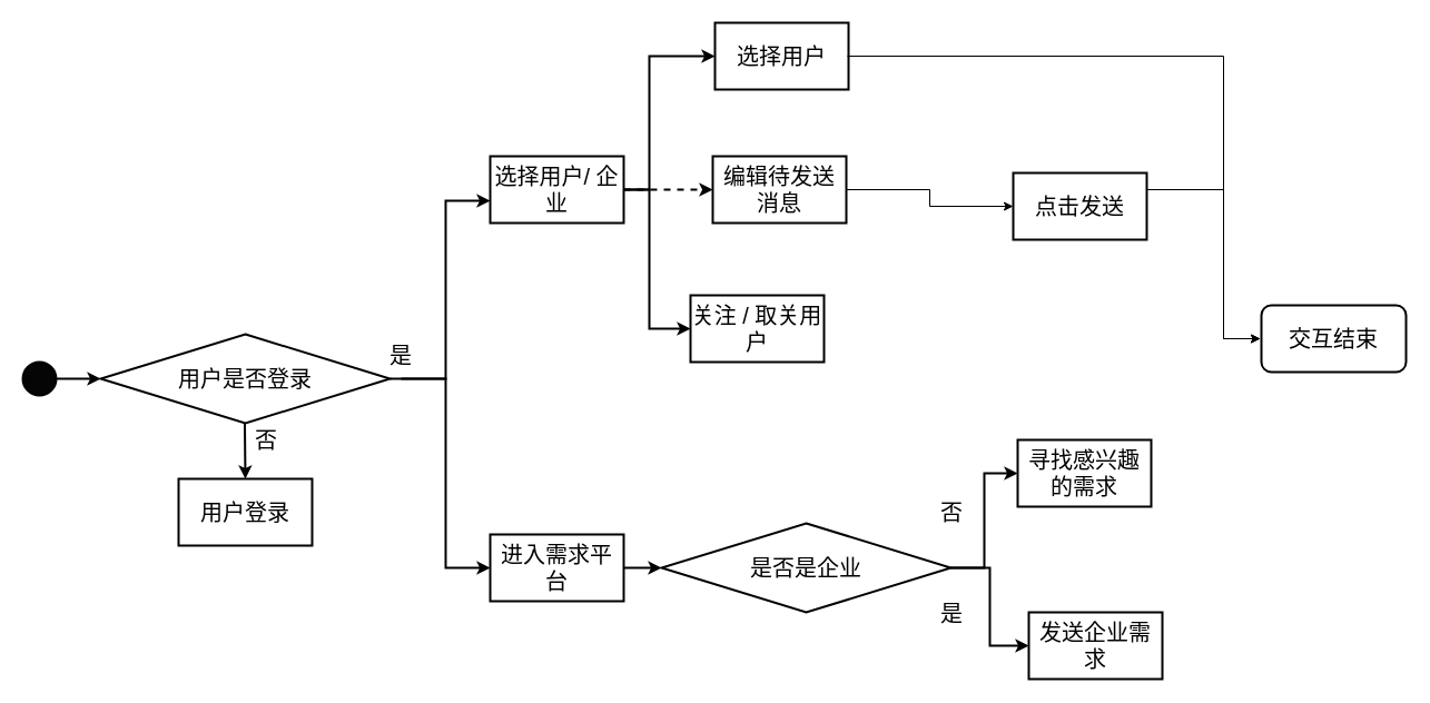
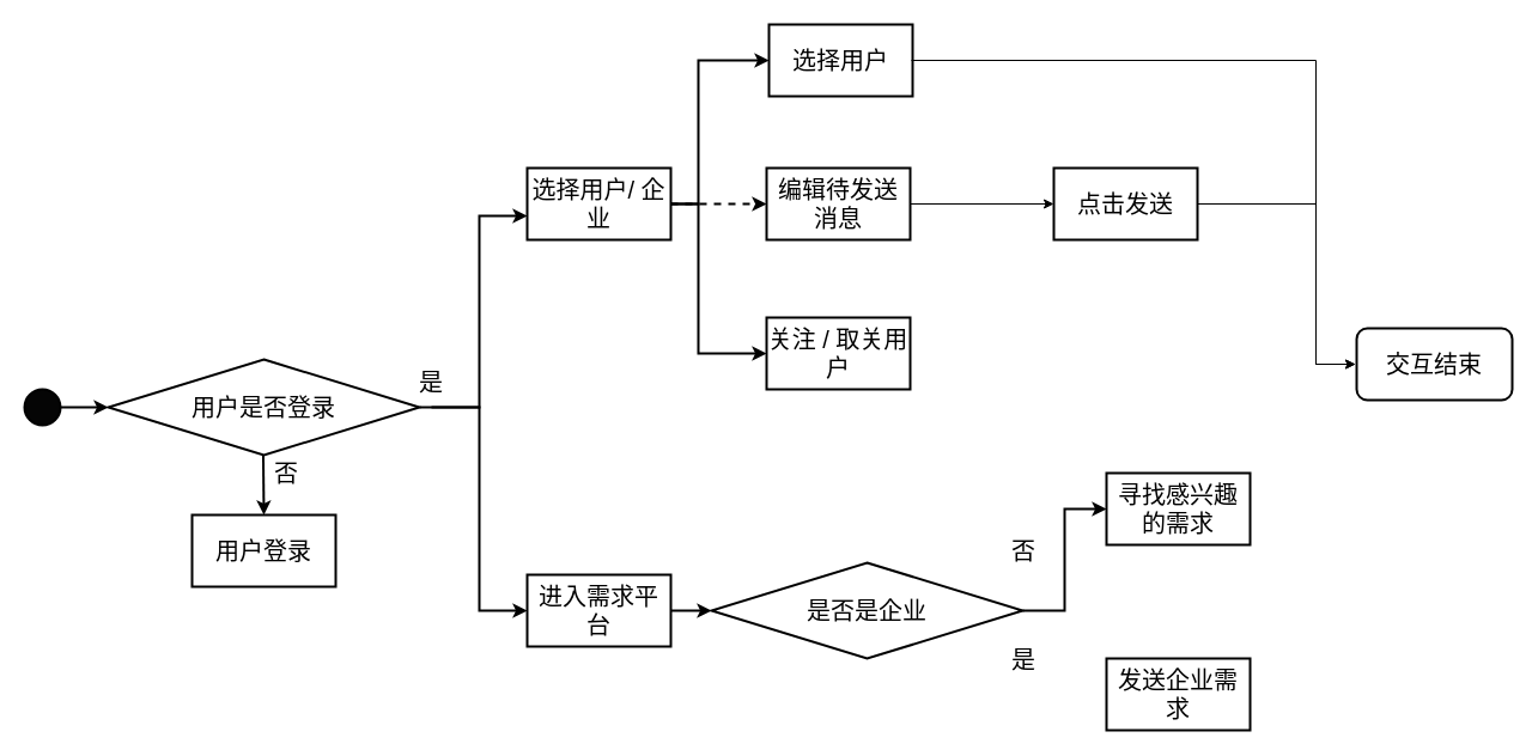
  <mxCell id="0" />
  <mxCell id="1" parent="0" />
  <mxCell id="2" value="" style="ellipse;whiteSpace=wrap;html=1;aspect=fixed;fillColor=#050505;strokeWidth=2;" vertex="1" parent="1"><mxGeometry x="20" y="325" width="30" height="30" as="geometry" /></mxCell>
  <mxCell id="3" value="" style="group;strokeWidth=2;" vertex="1" connectable="0" parent="1"><mxGeometry x="90" y="300" width="300" height="80" as="geometry" /></mxCell>
  <mxCell id="4" value="&lt;font style=&quot;font-size: 20px;&quot;&gt;用户是否登录&lt;/font&gt;" style="rhombus;whiteSpace=wrap;html=1;strokeWidth=2;" vertex="1" parent="3"><mxGeometry width="260" height="80" as="geometry" /></mxCell>
  <mxCell id="5" value="&lt;font style=&quot;font-size: 20px;&quot;&gt;是&lt;/font&gt;" style="text;html=1;align=center;verticalAlign=middle;whiteSpace=wrap;rounded=0;strokeWidth=2;" vertex="1" parent="3"><mxGeometry x="240" y="4" width="60" height="30" as="geometry" /></mxCell>
  <mxCell id="6" value="" style="group;strokeWidth=2;" vertex="1" connectable="0" parent="1"><mxGeometry x="160" y="430" width="120" height="60" as="geometry" /></mxCell>
  <mxCell id="7" value="&lt;font style=&quot;font-size: 20px;&quot;&gt;用户登录&lt;/font&gt;" style="rounded=0;whiteSpace=wrap;html=1;strokeWidth=2;" vertex="1" parent="6"><mxGeometry width="120" height="60" as="geometry" /></mxCell>
  <mxCell id="8" value="" style="endArrow=classic;html=1;rounded=0;entryX=0.5;entryY=0;entryDx=0;entryDy=0;strokeWidth=2;" edge="1" parent="1" target="7"><mxGeometry width="50" height="50" relative="1" as="geometry"><mxPoint x="219.47" y="380" as="sourcePoint" /><mxPoint x="559.47" y="540" as="targetPoint" /></mxGeometry></mxCell>
  <mxCell id="9" value="&lt;font style=&quot;font-size: 20px;&quot;&gt;否&lt;/font&gt;" style="text;html=1;align=center;verticalAlign=middle;whiteSpace=wrap;rounded=0;strokeWidth=2;" vertex="1" parent="1"><mxGeometry x="209.47" y="380" width="60" height="30" as="geometry" /></mxCell>
  <mxCell id="10" value="" style="endArrow=classic;html=1;rounded=0;exitX=1;exitY=0.5;exitDx=0;exitDy=0;entryX=0;entryY=0.5;entryDx=0;entryDy=0;strokeWidth=2;" edge="1" parent="1" source="2" target="4"><mxGeometry width="50" height="50" relative="1" as="geometry"><mxPoint x="360" y="490" as="sourcePoint" /><mxPoint x="410" y="440" as="targetPoint" /></mxGeometry></mxCell>
  <mxCell id="11" value="" style="group;strokeWidth=2;" vertex="1" connectable="0" parent="1"><mxGeometry x="440" y="140" width="120" height="60" as="geometry" /></mxCell>
  <mxCell id="12" style="edgeStyle=orthogonalEdgeStyle;rounded=0;orthogonalLoop=1;jettySize=auto;html=1;exitX=0;exitY=0.5;exitDx=0;exitDy=0;strokeWidth=2;" edge="1" parent="11" source="13"><mxGeometry relative="1" as="geometry"><mxPoint x="0.316" y="29.895" as="targetPoint" /></mxGeometry></mxCell>
  <mxCell id="13" value="&lt;font style=&quot;font-size: 20px;&quot;&gt;选择用户/ 企业&lt;/font&gt;" style="rounded=0;whiteSpace=wrap;html=1;strokeWidth=2;" vertex="1" parent="11"><mxGeometry width="120" height="60" as="geometry" /></mxCell>
  <mxCell id="14" style="edgeStyle=orthogonalEdgeStyle;rounded=0;orthogonalLoop=1;jettySize=auto;html=1;exitX=1;exitY=0.5;exitDx=0;exitDy=0;strokeWidth=2;" edge="1" parent="11"><mxGeometry relative="1" as="geometry"><mxPoint y="40" as="targetPoint" /><mxPoint x="-80" y="199.95" as="sourcePoint" /><Array as="points"><mxPoint x="-40" y="200" /><mxPoint x="-40" y="40" /></Array></mxGeometry></mxCell>
  <mxCell id="15" value="" style="group;strokeWidth=2;" vertex="1" connectable="0" parent="1"><mxGeometry x="642" y="20" width="120" height="60" as="geometry" /></mxCell>
  <mxCell id="16" value="&lt;font style=&quot;font-size: 20px;&quot;&gt;选择用户&lt;/font&gt;" style="rounded=0;whiteSpace=wrap;html=1;strokeWidth=2;" vertex="1" parent="15"><mxGeometry width="120" height="60" as="geometry" /></mxCell>
  <mxCell id="17" value="" style="group;strokeWidth=2;" vertex="1" connectable="0" parent="1"><mxGeometry x="440" y="480" width="120" height="60" as="geometry" /></mxCell>
  <mxCell id="18" style="edgeStyle=orthogonalEdgeStyle;rounded=0;orthogonalLoop=1;jettySize=auto;html=1;exitX=1;exitY=0.5;exitDx=0;exitDy=0;strokeWidth=2;" edge="1" parent="17" source="19"><mxGeometry relative="1" as="geometry"><mxPoint x="154" y="30.25" as="targetPoint" /></mxGeometry></mxCell>
  <mxCell id="19" value="&lt;font style=&quot;font-size: 20px;&quot;&gt;进入需求平台&lt;/font&gt;" style="rounded=0;whiteSpace=wrap;html=1;strokeWidth=2;" vertex="1" parent="17"><mxGeometry width="120" height="60" as="geometry" /></mxCell>
  <mxCell id="20" value="" style="group;strokeWidth=2;" vertex="1" connectable="0" parent="1"><mxGeometry x="594" y="470" width="260" height="80" as="geometry" /></mxCell>
  <mxCell id="21" value="&lt;font style=&quot;font-size: 20px;&quot;&gt;是否是企业&lt;/font&gt;" style="rhombus;whiteSpace=wrap;html=1;strokeWidth=2;" vertex="1" parent="20"><mxGeometry width="260" height="80" as="geometry" /></mxCell>
  <mxCell id="22" value="" style="group;strokeWidth=2;" vertex="1" connectable="0" parent="1"><mxGeometry x="640" y="140" width="120" height="60" as="geometry" /></mxCell>
  <mxCell id="23" value="&lt;font style=&quot;font-size: 20px;&quot;&gt;编辑待发送消息&lt;/font&gt;" style="rounded=0;whiteSpace=wrap;html=1;strokeWidth=2;" vertex="1" parent="22"><mxGeometry width="120" height="60" as="geometry" /></mxCell>
  <mxCell id="24" value="&lt;font style=&quot;font-size: 20px;&quot;&gt;交互结束&lt;/font&gt;" style="rounded=1;whiteSpace=wrap;html=1;strokeWidth=2;" vertex="1" parent="1"><mxGeometry x="1133" y="274" width="130" height="60" as="geometry" /></mxCell>
- <mxCell id="25" value="&lt;font style=&quot;font-size: 20px;&quot;&gt;寻找感兴趣的需求&lt;/font&gt;" style="rounded=0;whiteSpace=wrap;html=1;strokeWidth=2;" vertex="1" parent="1"><mxGeometry x="914" y="395" width="120" height="60" as="geometry" /></mxCell>
+ <mxCell id="25" value="&lt;font style=&quot;font-size: 20px;&quot;&gt;寻找感兴趣的需求&lt;/font&gt;" style="rounded=0;whiteSpace=wrap;html=1;strokeWidth=2;" vertex="1" parent="1"><mxGeometry x="924" y="395" width="120" height="60" as="geometry" /></mxCell>
  <mxCell id="26" value="&lt;font style=&quot;font-size: 20px;&quot;&gt;发送企业需求&lt;/font&gt;" style="rounded=0;whiteSpace=wrap;html=1;strokeWidth=2;" vertex="1" parent="1"><mxGeometry x="924" y="550" width="120" height="60" as="geometry" /></mxCell>
  <mxCell id="27" value="" style="endArrow=classic;html=1;rounded=0;entryX=0;entryY=0.5;entryDx=0;entryDy=0;strokeWidth=2;" edge="1" parent="1" target="19"><mxGeometry width="50" height="50" relative="1" as="geometry"><mxPoint x="350" y="340" as="sourcePoint" /><mxPoint x="330" y="570" as="targetPoint" /><Array as="points"><mxPoint x="400" y="340" /><mxPoint x="400" y="510" /></Array></mxGeometry></mxCell>
- <mxCell id="28" value="&lt;font style=&quot;font-size: 20px;&quot;&gt;关注 / 取关用户&lt;/font&gt;" style="rounded=0;whiteSpace=wrap;html=1;strokeWidth=2;" vertex="1" parent="1"><mxGeometry x="620" y="265" width="120" height="60" as="geometry" /></mxCell>
+ <mxCell id="28" value="&lt;font style=&quot;font-size: 20px;&quot;&gt;关注 / 取关用户&lt;/font&gt;" style="rounded=0;whiteSpace=wrap;html=1;strokeWidth=2;" vertex="1" parent="1"><mxGeometry x="640" y="265" width="120" height="60" as="geometry" /></mxCell>
  <mxCell id="29" style="edgeStyle=orthogonalEdgeStyle;rounded=0;orthogonalLoop=1;jettySize=auto;html=1;exitX=1;exitY=0.5;exitDx=0;exitDy=0;entryX=0;entryY=0.5;entryDx=0;entryDy=0;" edge="1" parent="1" source="30"><mxGeometry relative="1" as="geometry"><mxPoint x="1043" y="170" as="sourcePoint" /><mxPoint x="1132" y="304" as="targetPoint" /><Array as="points"><mxPoint x="1099" y="170" /><mxPoint x="1099" y="304" /></Array></mxGeometry></mxCell>
- <mxCell id="30" value="&lt;font style=&quot;font-size: 20px;&quot;&gt;点击发送&lt;/font&gt;" style="rounded=0;whiteSpace=wrap;html=1;strokeWidth=2;" vertex="1" parent="1"><mxGeometry x="910" y="155" width="120" height="60" as="geometry" /></mxCell>
- <mxCell id="31" style="edgeStyle=orthogonalEdgeStyle;rounded=0;orthogonalLoop=1;jettySize=auto;html=1;exitX=1;exitY=0.5;exitDx=0;exitDy=0;entryX=0;entryY=0.5;entryDx=0;entryDy=0;strokeWidth=2;" edge="1" parent="1" source="21" target="26"><mxGeometry relative="1" as="geometry"><mxPoint x="902" y="580" as="targetPoint" /></mxGeometry></mxCell>
+ <mxCell id="30" value="&lt;font style=&quot;font-size: 20px;&quot;&gt;点击发送&lt;/font&gt;" style="rounded=0;whiteSpace=wrap;html=1;strokeWidth=2;" vertex="1" parent="1"><mxGeometry x="880" y="140" width="120" height="60" as="geometry" /></mxCell>
  <mxCell id="32" style="edgeStyle=orthogonalEdgeStyle;rounded=0;orthogonalLoop=1;jettySize=auto;html=1;exitX=1;exitY=0.5;exitDx=0;exitDy=0;entryX=0;entryY=0.5;entryDx=0;entryDy=0;strokeWidth=2;" edge="1" parent="1" source="21" target="25"><mxGeometry relative="1" as="geometry"><mxPoint x="891" y="404" as="targetPoint" /></mxGeometry></mxCell>
  <mxCell id="33" value="&lt;font style=&quot;font-size: 20px;&quot;&gt;是&lt;/font&gt;" style="text;html=1;align=center;verticalAlign=middle;whiteSpace=wrap;rounded=0;strokeWidth=2;" vertex="1" parent="1"><mxGeometry x="825" y="536" width="60" height="30" as="geometry" /></mxCell>
  <mxCell id="34" value="&lt;font style=&quot;font-size: 20px;&quot;&gt;否&lt;/font&gt;" style="text;html=1;align=center;verticalAlign=middle;whiteSpace=wrap;rounded=0;strokeWidth=2;" vertex="1" parent="1"><mxGeometry x="825" y="445" width="60" height="30" as="geometry" /></mxCell>
  <mxCell id="35" style="edgeStyle=orthogonalEdgeStyle;rounded=0;orthogonalLoop=1;jettySize=auto;html=1;exitX=1;exitY=0.5;exitDx=0;exitDy=0;strokeWidth=2;dashed=1;" edge="1" parent="1" source="13" target="23"><mxGeometry relative="1" as="geometry" /></mxCell>
  <mxCell id="36" style="edgeStyle=orthogonalEdgeStyle;rounded=0;orthogonalLoop=1;jettySize=auto;html=1;exitX=1;exitY=0.5;exitDx=0;exitDy=0;entryX=0;entryY=0.5;entryDx=0;entryDy=0;strokeWidth=2;" edge="1" parent="1" source="13" target="16"><mxGeometry relative="1" as="geometry"><mxPoint x="583" y="52" as="targetPoint" /><Array as="points"><mxPoint x="583" y="170" /><mxPoint x="583" y="50" /></Array></mxGeometry></mxCell>
  <mxCell id="37" style="edgeStyle=orthogonalEdgeStyle;rounded=0;orthogonalLoop=1;jettySize=auto;html=1;entryX=0;entryY=0.5;entryDx=0;entryDy=0;strokeWidth=2;" edge="1" parent="1" source="13" target="28"><mxGeometry relative="1" as="geometry"><mxPoint x="583" y="305" as="targetPoint" /><Array as="points"><mxPoint x="583" y="170" /><mxPoint x="583" y="295" /></Array></mxGeometry></mxCell>
  <mxCell id="38" style="edgeStyle=orthogonalEdgeStyle;rounded=0;orthogonalLoop=1;jettySize=auto;html=1;exitX=1;exitY=0.5;exitDx=0;exitDy=0;entryX=0;entryY=0.5;entryDx=0;entryDy=0;" edge="1" parent="1" source="23" target="30"><mxGeometry relative="1" as="geometry" /></mxCell>
  <mxCell id="39" style="edgeStyle=orthogonalEdgeStyle;rounded=0;orthogonalLoop=1;jettySize=auto;html=1;exitX=1;exitY=0.5;exitDx=0;exitDy=0;entryX=0;entryY=0.5;entryDx=0;entryDy=0;" edge="1" parent="1"><mxGeometry relative="1" as="geometry"><mxPoint x="1132" y="304" as="targetPoint" /><mxPoint x="761" y="50" as="sourcePoint" /><Array as="points"><mxPoint x="1099" y="50" /><mxPoint x="1099" y="304" /></Array></mxGeometry></mxCell>
